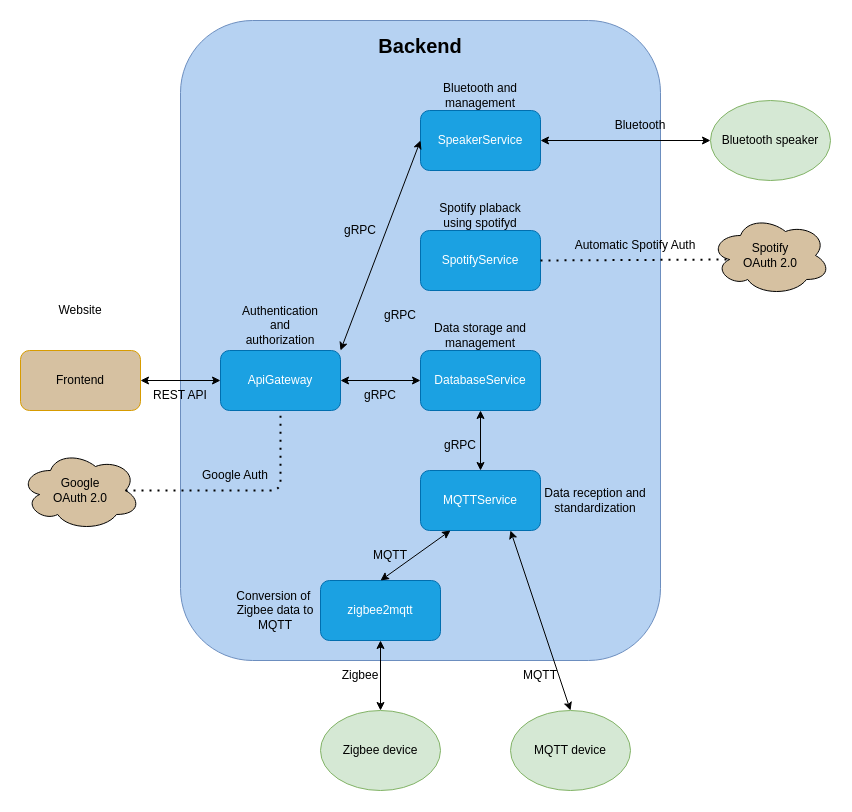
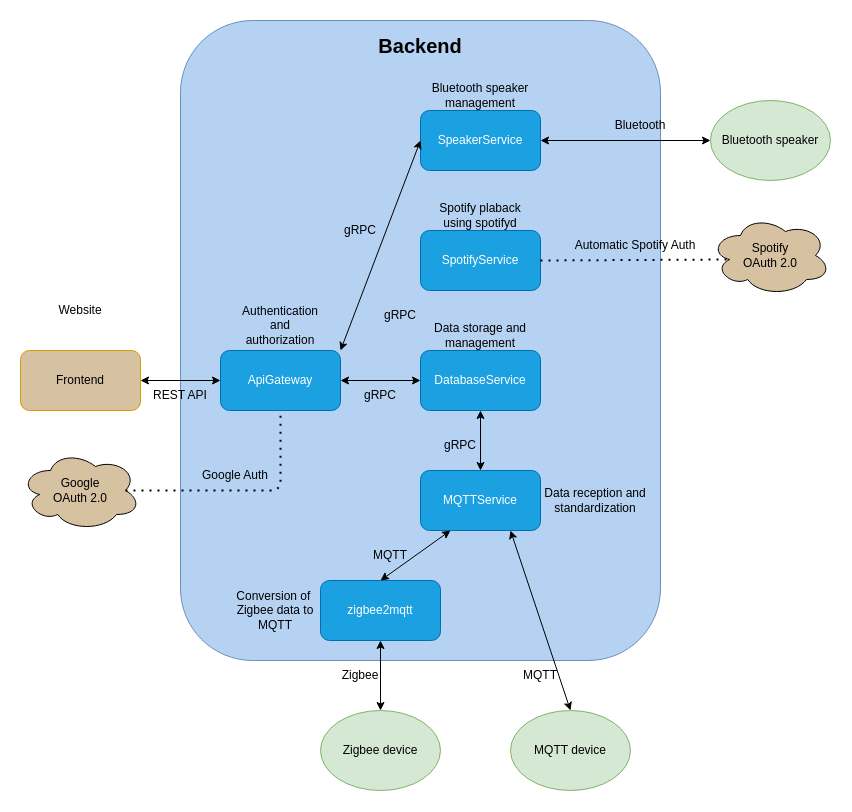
  <mxCell id="0" />
  <mxCell id="1" parent="0" />
  <mxCell id="2" value="" style="rounded=1;whiteSpace=wrap;html=1;fillColor=#B6D2F2;strokeColor=#6c8ebf;" parent="1" vertex="1"><mxGeometry x="180" y="20" width="480" height="640" as="geometry" /></mxCell>
  <mxCell id="3" value="Frontend" style="rounded=1;whiteSpace=wrap;html=1;fillColor=#D6C1A1;strokeColor=#d79b00;" parent="1" vertex="1"><mxGeometry x="20" y="350" width="120" height="60" as="geometry" /></mxCell>
  <mxCell id="4" value="ApiGateway" style="rounded=1;whiteSpace=wrap;html=1;fillColor=#1ba1e2;strokeColor=#006EAF;fontColor=#ffffff;" parent="1" vertex="1"><mxGeometry x="220" y="350" width="120" height="60" as="geometry" /></mxCell>
  <mxCell id="5" value="DatabaseService" style="rounded=1;whiteSpace=wrap;html=1;fillColor=#1ba1e2;strokeColor=#006EAF;fontColor=#ffffff;" parent="1" vertex="1"><mxGeometry x="420" y="350" width="120" height="60" as="geometry" /></mxCell>
  <mxCell id="6" value="MQTTService" style="rounded=1;whiteSpace=wrap;html=1;fillColor=#1ba1e2;strokeColor=#006EAF;fontColor=#ffffff;" parent="1" vertex="1"><mxGeometry x="420" y="470" width="120" height="60" as="geometry" /></mxCell>
  <mxCell id="7" value="" style="endArrow=classic;startArrow=classic;html=1;rounded=0;entryX=1;entryY=0.5;entryDx=0;entryDy=0;exitX=0;exitY=0.5;exitDx=0;exitDy=0;" parent="1" source="4" target="3" edge="1"><mxGeometry width="50" height="50" relative="1" as="geometry"><mxPoint x="330" y="430" as="sourcePoint" /><mxPoint x="430" y="390" as="targetPoint" /></mxGeometry></mxCell>
  <mxCell id="8" value="REST API" style="text;html=1;strokeColor=none;fillColor=none;align=center;verticalAlign=middle;whiteSpace=wrap;rounded=0;" parent="1" vertex="1"><mxGeometry x="150" y="380" width="60" height="30" as="geometry" /></mxCell>
  <mxCell id="9" value="" style="endArrow=classic;startArrow=classic;html=1;rounded=0;exitX=1;exitY=0.5;exitDx=0;exitDy=0;entryX=0;entryY=0.5;entryDx=0;entryDy=0;" parent="1" source="4" target="5" edge="1"><mxGeometry width="50" height="50" relative="1" as="geometry"><mxPoint x="380" y="440" as="sourcePoint" /><mxPoint x="430" y="390" as="targetPoint" /></mxGeometry></mxCell>
  <mxCell id="10" value="gRPC" style="text;html=1;strokeColor=none;fillColor=none;align=center;verticalAlign=middle;whiteSpace=wrap;rounded=0;" parent="1" vertex="1"><mxGeometry x="350" y="380" width="60" height="30" as="geometry" /></mxCell>
  <mxCell id="11" value="" style="endArrow=classic;startArrow=classic;html=1;rounded=0;exitX=0.5;exitY=0;exitDx=0;exitDy=0;entryX=0.5;entryY=1;entryDx=0;entryDy=0;" parent="1" source="6" target="5" edge="1"><mxGeometry width="50" height="50" relative="1" as="geometry"><mxPoint x="380" y="440" as="sourcePoint" /><mxPoint x="430" y="390" as="targetPoint" /></mxGeometry></mxCell>
  <mxCell id="12" value="gRPC" style="text;html=1;strokeColor=none;fillColor=none;align=center;verticalAlign=middle;whiteSpace=wrap;rounded=0;" parent="1" vertex="1"><mxGeometry x="430" y="430" width="60" height="30" as="geometry" /></mxCell>
  <mxCell id="13" value="&lt;div&gt;Website&lt;/div&gt;" style="text;html=1;strokeColor=none;fillColor=none;align=center;verticalAlign=middle;whiteSpace=wrap;rounded=0;" parent="1" vertex="1"><mxGeometry x="50" y="295" width="60" height="30" as="geometry" /></mxCell>
  <mxCell id="14" value="Authentication and authorization" style="text;html=1;strokeColor=none;fillColor=none;align=center;verticalAlign=middle;whiteSpace=wrap;rounded=0;" parent="1" vertex="1"><mxGeometry x="250" y="310" width="60" height="30" as="geometry" /></mxCell>
  <mxCell id="15" value="Data storage and management" style="text;html=1;strokeColor=none;fillColor=none;align=center;verticalAlign=middle;whiteSpace=wrap;rounded=0;" parent="1" vertex="1"><mxGeometry x="425" y="320" width="110" height="30" as="geometry" /></mxCell>
  <mxCell id="16" value="zigbee2mqtt" style="rounded=1;whiteSpace=wrap;html=1;fillColor=#1ba1e2;strokeColor=#006EAF;fontColor=#ffffff;" parent="1" vertex="1"><mxGeometry x="320" y="580" width="120" height="60" as="geometry" /></mxCell>
  <mxCell id="17" value="" style="endArrow=classic;startArrow=classic;html=1;rounded=0;exitX=0.5;exitY=0;exitDx=0;exitDy=0;entryX=0.25;entryY=1;entryDx=0;entryDy=0;" parent="1" source="16" target="6" edge="1"><mxGeometry width="50" height="50" relative="1" as="geometry"><mxPoint x="380" y="530" as="sourcePoint" /><mxPoint x="430" y="480" as="targetPoint" /></mxGeometry></mxCell>
  <mxCell id="18" value="Zigbee device" style="ellipse;whiteSpace=wrap;html=1;fillColor=#d5e8d4;strokeColor=#82b366;" parent="1" vertex="1"><mxGeometry x="320" y="710" width="120" height="80" as="geometry" /></mxCell>
  <mxCell id="19" value="MQTT device" style="ellipse;whiteSpace=wrap;html=1;fillColor=#d5e8d4;strokeColor=#82b366;" parent="1" vertex="1"><mxGeometry x="510" y="710" width="120" height="80" as="geometry" /></mxCell>
  <mxCell id="20" value="MQTT" style="text;html=1;strokeColor=none;fillColor=none;align=center;verticalAlign=middle;whiteSpace=wrap;rounded=0;" parent="1" vertex="1"><mxGeometry x="360" y="540" width="60" height="30" as="geometry" /></mxCell>
  <mxCell id="21" value="" style="endArrow=classic;startArrow=classic;html=1;rounded=0;exitX=0.5;exitY=0;exitDx=0;exitDy=0;entryX=0.5;entryY=1;entryDx=0;entryDy=0;" parent="1" source="18" target="16" edge="1"><mxGeometry width="50" height="50" relative="1" as="geometry"><mxPoint x="380" y="530" as="sourcePoint" /><mxPoint x="430" y="480" as="targetPoint" /></mxGeometry></mxCell>
  <mxCell id="22" value="Zigbee" style="text;html=1;strokeColor=none;fillColor=none;align=center;verticalAlign=middle;whiteSpace=wrap;rounded=0;" parent="1" vertex="1"><mxGeometry x="330" y="660" width="60" height="30" as="geometry" /></mxCell>
  <mxCell id="23" value="" style="endArrow=classic;startArrow=classic;html=1;rounded=0;entryX=0.75;entryY=1;entryDx=0;entryDy=0;exitX=0.5;exitY=0;exitDx=0;exitDy=0;" parent="1" source="19" target="6" edge="1"><mxGeometry width="50" height="50" relative="1" as="geometry"><mxPoint x="380" y="530" as="sourcePoint" /><mxPoint x="430" y="480" as="targetPoint" /></mxGeometry></mxCell>
  <mxCell id="24" value="MQTT" style="text;html=1;strokeColor=none;fillColor=none;align=center;verticalAlign=middle;whiteSpace=wrap;rounded=0;" parent="1" vertex="1"><mxGeometry x="510" y="660" width="60" height="30" as="geometry" /></mxCell>
  <mxCell id="25" value="Conversion of&amp;nbsp; Zigbee data to MQTT" style="text;html=1;strokeColor=none;fillColor=none;align=center;verticalAlign=middle;whiteSpace=wrap;rounded=0;" parent="1" vertex="1"><mxGeometry x="220" y="595" width="110" height="30" as="geometry" /></mxCell>
  <mxCell id="26" value="Backend" style="text;html=1;strokeColor=none;fillColor=none;align=center;verticalAlign=middle;whiteSpace=wrap;rounded=0;fontStyle=1;fontSize=20;" parent="1" vertex="1"><mxGeometry x="390" y="30" width="60" height="30" as="geometry" /></mxCell>
  <mxCell id="27" value="SpotifyService" style="rounded=1;whiteSpace=wrap;html=1;fillColor=#1ba1e2;strokeColor=#006EAF;fontColor=#ffffff;" vertex="1" parent="1"><mxGeometry x="420" y="230" width="120" height="60" as="geometry" /></mxCell>
  <mxCell id="28" value="gRPC" style="text;html=1;strokeColor=none;fillColor=none;align=center;verticalAlign=middle;whiteSpace=wrap;rounded=0;" vertex="1" parent="1"><mxGeometry x="370" y="300" width="60" height="30" as="geometry" /></mxCell>
  <mxCell id="29" value="Spotify plaback using spotifyd" style="text;html=1;strokeColor=none;fillColor=none;align=center;verticalAlign=middle;whiteSpace=wrap;rounded=0;" vertex="1" parent="1"><mxGeometry x="430" y="200" width="100" height="30" as="geometry" /></mxCell>
  <mxCell id="30" value="SpeakerService" style="rounded=1;whiteSpace=wrap;html=1;fillColor=#1ba1e2;strokeColor=#006EAF;fontColor=#ffffff;" vertex="1" parent="1"><mxGeometry x="420" y="110" width="120" height="60" as="geometry" /></mxCell>
  <mxCell id="31" value="" style="endArrow=classic;startArrow=classic;html=1;rounded=0;exitX=1;exitY=0;exitDx=0;exitDy=0;entryX=0;entryY=0.5;entryDx=0;entryDy=0;" edge="1" parent="1" source="4" target="30"><mxGeometry width="50" height="50" relative="1" as="geometry"><mxPoint x="350" y="360" as="sourcePoint" /><mxPoint x="430" y="270" as="targetPoint" /></mxGeometry></mxCell>
- <mxCell id="32" value="Bluetooth and management" style="text;html=1;strokeColor=none;fillColor=none;align=center;verticalAlign=middle;whiteSpace=wrap;rounded=0;" vertex="1" parent="1"><mxGeometry x="430" y="80" width="100" height="30" as="geometry" /></mxCell>
+ <mxCell id="32" value="Bluetooth speaker management" style="text;html=1;strokeColor=none;fillColor=none;align=center;verticalAlign=middle;whiteSpace=wrap;rounded=0;" vertex="1" parent="1"><mxGeometry x="430" y="80" width="100" height="30" as="geometry" /></mxCell>
  <mxCell id="33" value="gRPC" style="text;html=1;strokeColor=none;fillColor=none;align=center;verticalAlign=middle;whiteSpace=wrap;rounded=0;" vertex="1" parent="1"><mxGeometry x="330" y="215" width="60" height="30" as="geometry" /></mxCell>
  <mxCell id="34" value="&lt;span style=&quot;&quot;&gt;Data reception and standardization&lt;/span&gt;" style="text;html=1;strokeColor=none;fillColor=none;align=center;verticalAlign=middle;whiteSpace=wrap;rounded=0;" vertex="1" parent="1"><mxGeometry x="540" y="485" width="110" height="30" as="geometry" /></mxCell>
  <mxCell id="35" value="Bluetooth speaker" style="ellipse;whiteSpace=wrap;html=1;fillColor=#d5e8d4;strokeColor=#82b366;" vertex="1" parent="1"><mxGeometry x="710" y="100" width="120" height="80" as="geometry" /></mxCell>
  <mxCell id="36" value="" style="endArrow=classic;startArrow=classic;html=1;rounded=0;exitX=1;exitY=0.5;exitDx=0;exitDy=0;entryX=0;entryY=0.5;entryDx=0;entryDy=0;" edge="1" parent="1" source="30" target="35"><mxGeometry width="50" height="50" relative="1" as="geometry"><mxPoint x="350" y="360" as="sourcePoint" /><mxPoint x="430" y="150" as="targetPoint" /></mxGeometry></mxCell>
  <mxCell id="37" value="Bluetooth" style="text;html=1;strokeColor=none;fillColor=none;align=center;verticalAlign=middle;whiteSpace=wrap;rounded=0;" vertex="1" parent="1"><mxGeometry x="610" y="110" width="60" height="30" as="geometry" /></mxCell>
  <mxCell id="38" value="Google &lt;br&gt;OAuth 2.0" style="ellipse;shape=cloud;whiteSpace=wrap;html=1;fillColor=#D6C1A1;" vertex="1" parent="1"><mxGeometry x="20" y="450" width="120" height="80" as="geometry" /></mxCell>
  <mxCell id="39" value="" style="endArrow=none;dashed=1;html=1;dashPattern=1 3;strokeWidth=2;exitX=0.875;exitY=0.5;exitDx=0;exitDy=0;exitPerimeter=0;entryX=0.5;entryY=1;entryDx=0;entryDy=0;" edge="1" parent="1" source="38" target="4"><mxGeometry width="50" height="50" relative="1" as="geometry"><mxPoint x="380" y="450" as="sourcePoint" /><mxPoint x="430" y="400" as="targetPoint" /><Array as="points"><mxPoint x="280" y="490" /></Array></mxGeometry></mxCell>
  <mxCell id="40" value="Google Auth" style="text;html=1;strokeColor=none;fillColor=none;align=center;verticalAlign=middle;whiteSpace=wrap;rounded=0;" vertex="1" parent="1"><mxGeometry x="200" y="460" width="70" height="30" as="geometry" /></mxCell>
  <mxCell id="41" value="Spotify&lt;br&gt;OAuth 2.0" style="ellipse;shape=cloud;whiteSpace=wrap;html=1;fillColor=#D6C1A1;" vertex="1" parent="1"><mxGeometry x="710" y="215" width="120" height="80" as="geometry" /></mxCell>
  <mxCell id="42" value="" style="endArrow=none;dashed=1;html=1;dashPattern=1 3;strokeWidth=2;entryX=0.16;entryY=0.55;entryDx=0;entryDy=0;entryPerimeter=0;exitX=1;exitY=0.5;exitDx=0;exitDy=0;" edge="1" parent="1" source="27" target="41"><mxGeometry width="50" height="50" relative="1" as="geometry"><mxPoint x="380" y="340" as="sourcePoint" /><mxPoint x="430" y="290" as="targetPoint" /></mxGeometry></mxCell>
  <mxCell id="43" value="Automatic Spotify Auth" style="text;html=1;strokeColor=none;fillColor=none;align=center;verticalAlign=middle;whiteSpace=wrap;rounded=0;" vertex="1" parent="1"><mxGeometry x="570" y="230" width="130" height="30" as="geometry" /></mxCell>
